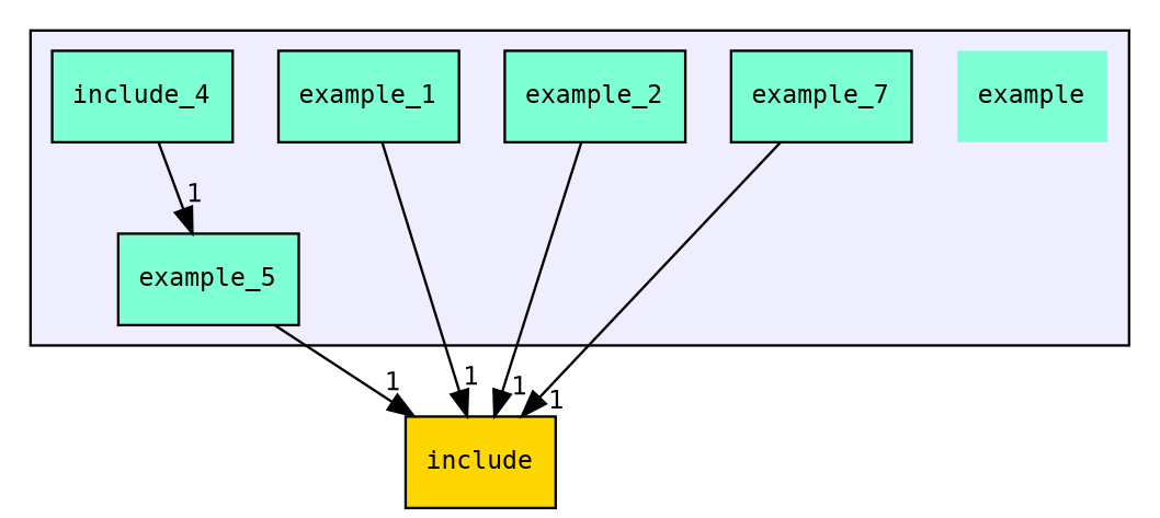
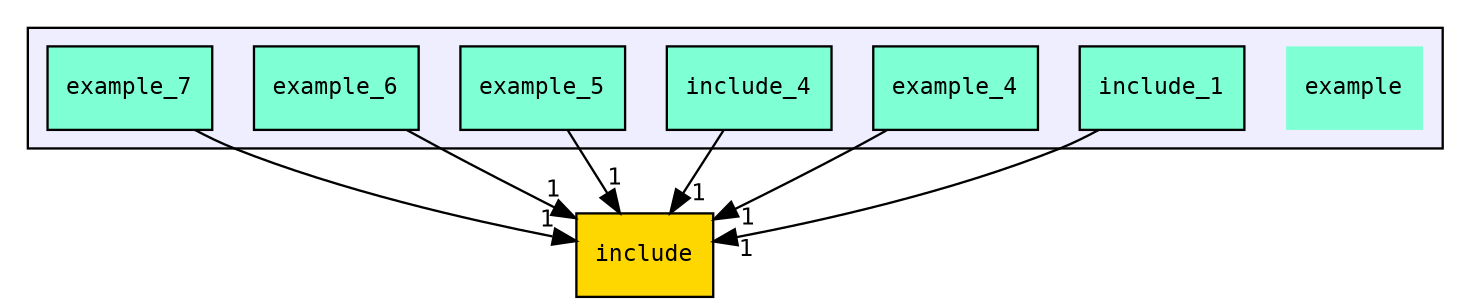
  digraph {
    compound=true
    fontname="DejaVu Sans Mono"
    node [fillcolor=aquamarine fontname="DejaVu Sans Mono" fontsize=10 shape=box style=filled color=black]
    edge [fontname="DejaVu Sans Mono" headlabel=1 labeldistance=1.5 labelfontname=Helvetica labelfontsize=10]
    n1 [label=example shape=plaintext color=""]
-   n2 [label=example_1]
-   n3 [label=example_2]
+   n2 [label=include_1]
+   n3 [label=example_4]
    n4 [label=include_4]
    n5 [label=example_5]
+   n6 [label=example_6]
    n7 [label=example_7]
    n8 [fillcolor=gold label=include color=""]
    subgraph cluster_1 {
      bgcolor="#eeeeff"
      pencolor=black
      n1
      n2
      n3
      n4
      n5
+     n6
      n7
    }
    n2 -> n8
    n3 -> n8
-   n4 -> n5
+   n4 -> n8
    n5 -> n8
+   n6 -> n8
    n7 -> n8
  }
